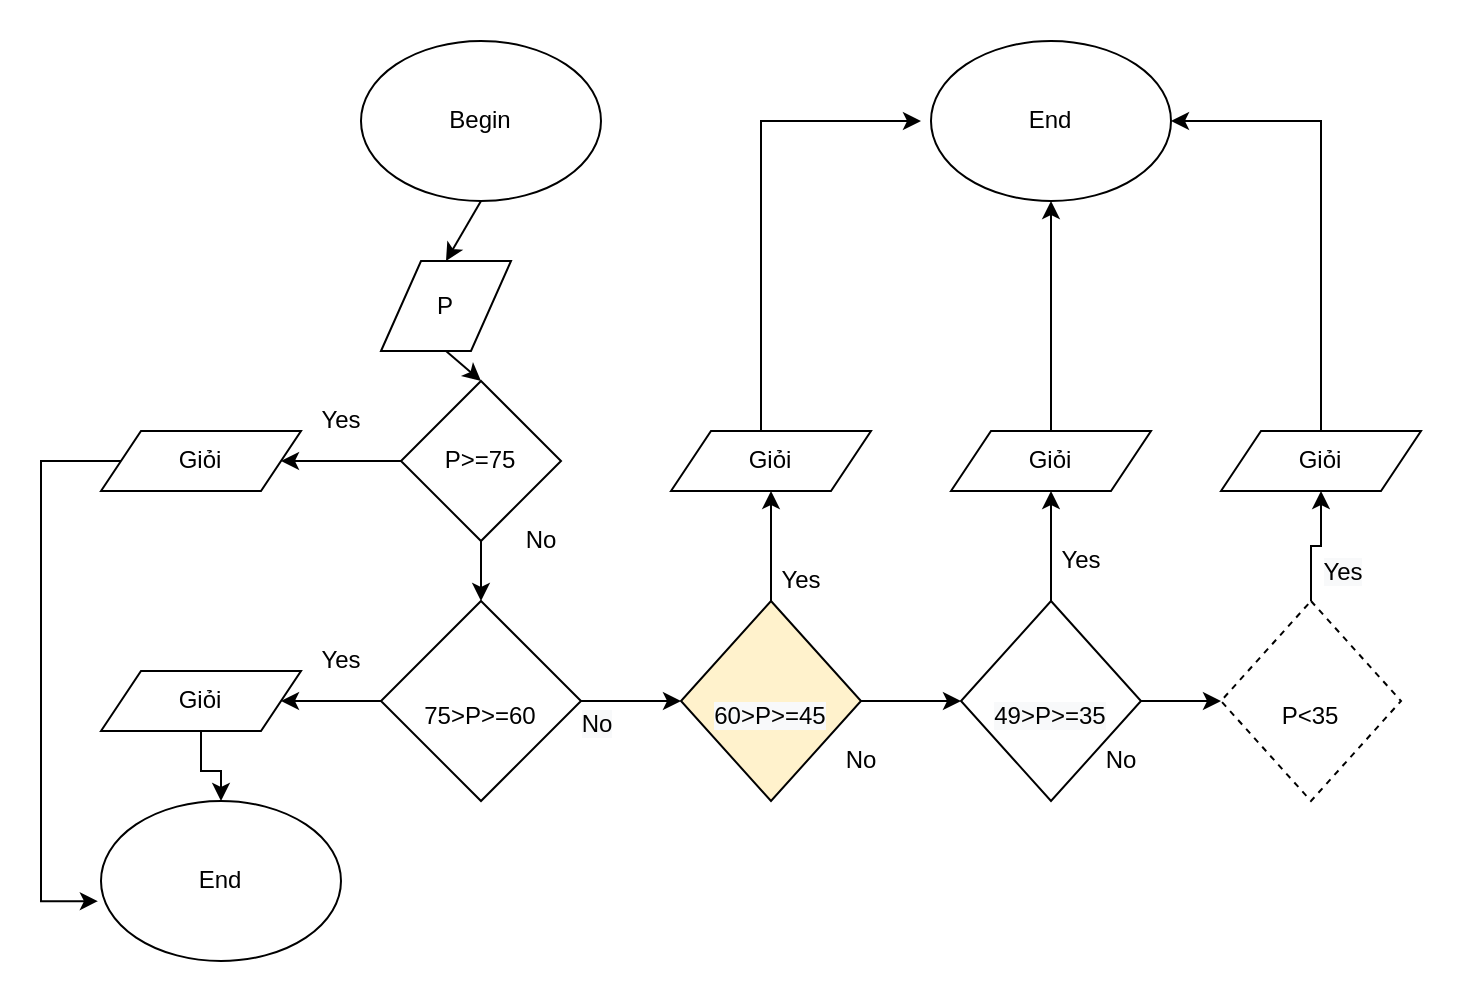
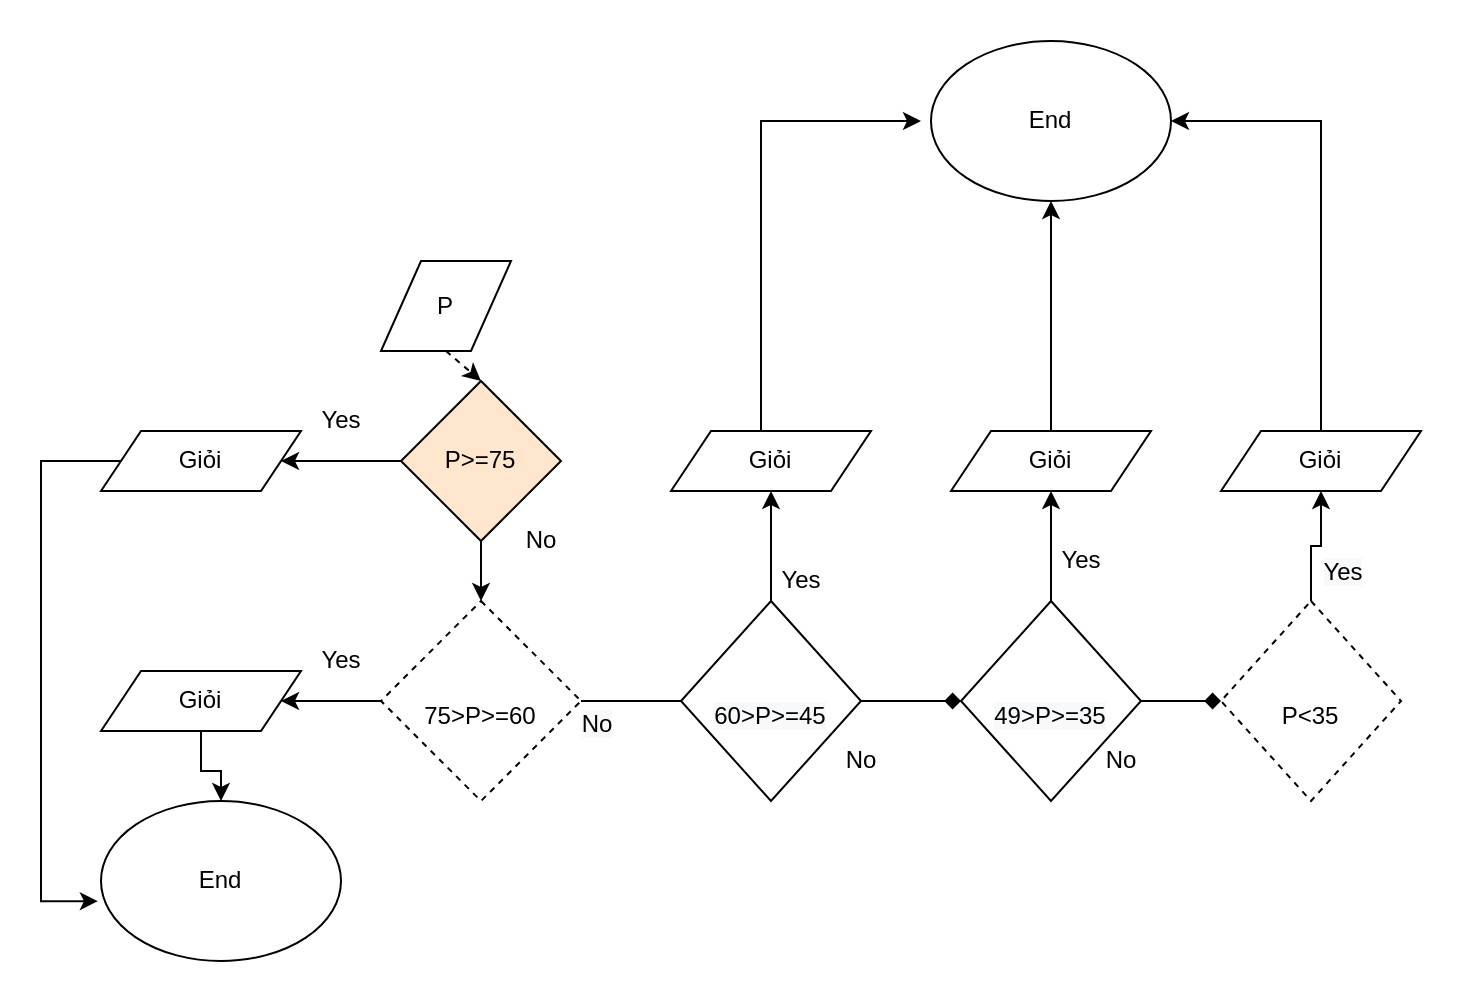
  <mxCell id="0" />
  <mxCell id="1" parent="0" />
- <mxCell id="2" value="Begin" style="ellipse;whiteSpace=wrap;html=1;" vertex="1" parent="1"><mxGeometry x="180" y="20" width="120" height="80" as="geometry" /></mxCell>
  <mxCell id="3" value="P" style="shape=parallelogram;perimeter=parallelogramPerimeter;whiteSpace=wrap;html=1;fixedSize=1;" vertex="1" parent="1"><mxGeometry x="190" y="130" width="65" height="45" as="geometry" /></mxCell>
  <mxCell id="4" value="" style="edgeStyle=orthogonalEdgeStyle;rounded=0;orthogonalLoop=1;jettySize=auto;html=1;" edge="1" parent="1" source="5" target="20"><mxGeometry relative="1" as="geometry" /></mxCell>
- <mxCell id="5" value="P&amp;gt;=75" style="rhombus;whiteSpace=wrap;html=1;" vertex="1" parent="1"><mxGeometry x="200" y="190" width="80" height="80" as="geometry" /></mxCell>
- <mxCell id="6" value="" style="edgeStyle=orthogonalEdgeStyle;rounded=0;orthogonalLoop=1;jettySize=auto;html=1;" edge="1" parent="1" source="9" target="12"><mxGeometry relative="1" as="geometry" /></mxCell>
+ <mxCell id="5" value="P&amp;gt;=75" style="rhombus;whiteSpace=wrap;html=1;fillColor=#ffe6cc;" vertex="1" parent="1"><mxGeometry x="200" y="190" width="80" height="80" as="geometry" /></mxCell>
+ <mxCell id="6" value="" style="edgeStyle=orthogonalEdgeStyle;rounded=0;orthogonalLoop=1;jettySize=auto;html=1;endArrow=none;" edge="1" parent="1" source="9" target="12"><mxGeometry relative="1" as="geometry" /></mxCell>
  <mxCell id="7" value="&lt;span style=&quot;font-size: 12px ; background-color: rgb(248 , 249 , 250)&quot;&gt;No&lt;/span&gt;" style="edgeLabel;html=1;align=center;verticalAlign=middle;resizable=0;points=[];" vertex="1" connectable="0" parent="6"><mxGeometry x="-0.732" y="-11" relative="1" as="geometry"><mxPoint as="offset" /></mxGeometry></mxCell>
  <mxCell id="8" value="" style="edgeStyle=orthogonalEdgeStyle;rounded=0;orthogonalLoop=1;jettySize=auto;html=1;" edge="1" parent="1" source="9" target="22"><mxGeometry relative="1" as="geometry" /></mxCell>
- <mxCell id="9" value="&lt;br&gt;&lt;span style=&quot;font-family: &amp;#34;helvetica&amp;#34;&quot;&gt;75&amp;gt;P&amp;gt;=60&lt;/span&gt;" style="rhombus;whiteSpace=wrap;html=1;" vertex="1" parent="1"><mxGeometry x="190" y="300" width="100" height="100" as="geometry" /></mxCell>
- <mxCell id="10" value="" style="edgeStyle=orthogonalEdgeStyle;rounded=0;orthogonalLoop=1;jettySize=auto;html=1;" edge="1" parent="1" source="12" target="15"><mxGeometry relative="1" as="geometry" /></mxCell>
+ <mxCell id="9" value="&lt;br&gt;&lt;span style=&quot;font-family: &amp;#34;helvetica&amp;#34;&quot;&gt;75&amp;gt;P&amp;gt;=60&lt;/span&gt;" style="rhombus;whiteSpace=wrap;html=1;dashed=1;" vertex="1" parent="1"><mxGeometry x="190" y="300" width="100" height="100" as="geometry" /></mxCell>
+ <mxCell id="10" value="" style="edgeStyle=orthogonalEdgeStyle;rounded=0;orthogonalLoop=1;jettySize=auto;html=1;endArrow=diamond;" edge="1" parent="1" source="12" target="15"><mxGeometry relative="1" as="geometry" /></mxCell>
  <mxCell id="11" value="" style="edgeStyle=orthogonalEdgeStyle;rounded=0;orthogonalLoop=1;jettySize=auto;html=1;" edge="1" parent="1" source="12" target="24"><mxGeometry relative="1" as="geometry" /></mxCell>
- <mxCell id="12" value="&lt;br&gt;&lt;span style=&quot;color: rgb(0 , 0 , 0) ; font-family: &amp;#34;helvetica&amp;#34; ; font-size: 12px ; font-style: normal ; font-weight: 400 ; letter-spacing: normal ; text-align: center ; text-indent: 0px ; text-transform: none ; word-spacing: 0px ; background-color: rgb(248 , 249 , 250) ; display: inline ; float: none&quot;&gt;60&amp;gt;P&amp;gt;=45&lt;/span&gt;&lt;br&gt;" style="rhombus;whiteSpace=wrap;html=1;fillColor=#fff2cc;" vertex="1" parent="1"><mxGeometry x="340" y="300" width="90" height="100" as="geometry" /></mxCell>
- <mxCell id="13" value="" style="edgeStyle=orthogonalEdgeStyle;rounded=0;orthogonalLoop=1;jettySize=auto;html=1;" edge="1" parent="1" source="15" target="18"><mxGeometry relative="1" as="geometry" /></mxCell>
+ <mxCell id="12" value="&lt;br&gt;&lt;span style=&quot;color: rgb(0 , 0 , 0) ; font-family: &amp;#34;helvetica&amp;#34; ; font-size: 12px ; font-style: normal ; font-weight: 400 ; letter-spacing: normal ; text-align: center ; text-indent: 0px ; text-transform: none ; word-spacing: 0px ; background-color: rgb(248 , 249 , 250) ; display: inline ; float: none&quot;&gt;60&amp;gt;P&amp;gt;=45&lt;/span&gt;&lt;br&gt;" style="rhombus;whiteSpace=wrap;html=1;" vertex="1" parent="1"><mxGeometry x="340" y="300" width="90" height="100" as="geometry" /></mxCell>
+ <mxCell id="13" value="" style="edgeStyle=orthogonalEdgeStyle;rounded=0;orthogonalLoop=1;jettySize=auto;html=1;endArrow=diamond;" edge="1" parent="1" source="15" target="18"><mxGeometry relative="1" as="geometry" /></mxCell>
  <mxCell id="14" value="" style="edgeStyle=orthogonalEdgeStyle;rounded=0;orthogonalLoop=1;jettySize=auto;html=1;" edge="1" parent="1" source="15" target="26"><mxGeometry relative="1" as="geometry" /></mxCell>
  <mxCell id="15" value="&lt;br&gt;&lt;span style=&quot;color: rgb(0 , 0 , 0) ; font-family: &amp;#34;helvetica&amp;#34; ; font-size: 12px ; font-style: normal ; font-weight: 400 ; letter-spacing: normal ; text-align: center ; text-indent: 0px ; text-transform: none ; word-spacing: 0px ; background-color: rgb(248 , 249 , 250) ; display: inline ; float: none&quot;&gt;49&amp;gt;P&amp;gt;=35&lt;/span&gt;" style="rhombus;whiteSpace=wrap;html=1;" vertex="1" parent="1"><mxGeometry x="480" y="300" width="90" height="100" as="geometry" /></mxCell>
  <mxCell id="16" value="" style="edgeStyle=orthogonalEdgeStyle;rounded=0;orthogonalLoop=1;jettySize=auto;html=1;" edge="1" parent="1" source="18" target="28"><mxGeometry relative="1" as="geometry" /></mxCell>
  <mxCell id="17" value="&lt;span style=&quot;font-size: 12px ; background-color: rgb(248 , 249 , 250)&quot;&gt;Yes&lt;/span&gt;" style="edgeLabel;html=1;align=center;verticalAlign=middle;resizable=0;points=[];" vertex="1" connectable="0" parent="16"><mxGeometry x="-0.471" y="-15" relative="1" as="geometry"><mxPoint y="1" as="offset" /></mxGeometry></mxCell>
  <mxCell id="18" value="&lt;br&gt;&lt;font face=&quot;helvetica&quot;&gt;P&amp;lt;35&lt;/font&gt;" style="rhombus;whiteSpace=wrap;html=1;dashed=1;" vertex="1" parent="1"><mxGeometry x="610" y="300" width="90" height="100" as="geometry" /></mxCell>
  <mxCell id="19" style="edgeStyle=orthogonalEdgeStyle;rounded=0;orthogonalLoop=1;jettySize=auto;html=1;entryX=-0.013;entryY=0.626;entryDx=0;entryDy=0;entryPerimeter=0;" edge="1" parent="1" source="20" target="33"><mxGeometry relative="1" as="geometry"><Array as="points"><mxPoint y="230" x="20" /><mxPoint y="450" x="20" /></Array></mxGeometry></mxCell>
  <mxCell id="20" value="Giỏi" style="shape=parallelogram;perimeter=parallelogramPerimeter;whiteSpace=wrap;html=1;fixedSize=1;" vertex="1" parent="1"><mxGeometry x="50" y="215" width="100" height="30" as="geometry" /></mxCell>
  <mxCell id="21" value="" style="edgeStyle=orthogonalEdgeStyle;rounded=0;orthogonalLoop=1;jettySize=auto;html=1;" edge="1" parent="1" source="22" target="33"><mxGeometry relative="1" as="geometry" /></mxCell>
  <mxCell id="22" value="Giỏi" style="shape=parallelogram;perimeter=parallelogramPerimeter;whiteSpace=wrap;html=1;fixedSize=1;" vertex="1" parent="1"><mxGeometry x="50" y="335" width="100" height="30" as="geometry" /></mxCell>
  <mxCell id="23" style="edgeStyle=orthogonalEdgeStyle;rounded=0;orthogonalLoop=1;jettySize=auto;html=1;" edge="1" parent="1" source="24"><mxGeometry relative="1" as="geometry"><mxPoint x="460" y="60" as="targetPoint" /><Array as="points"><mxPoint x="380" y="230" /><mxPoint x="380" y="60" /></Array></mxGeometry></mxCell>
  <mxCell id="24" value="Giỏi" style="shape=parallelogram;perimeter=parallelogramPerimeter;whiteSpace=wrap;html=1;fixedSize=1;" vertex="1" parent="1"><mxGeometry x="335" y="215" width="100" height="30" as="geometry" /></mxCell>
  <mxCell id="25" value="" style="edgeStyle=orthogonalEdgeStyle;rounded=0;orthogonalLoop=1;jettySize=auto;html=1;" edge="1" parent="1" source="26" target="29"><mxGeometry relative="1" as="geometry" /></mxCell>
  <mxCell id="26" value="Giỏi" style="shape=parallelogram;perimeter=parallelogramPerimeter;whiteSpace=wrap;html=1;fixedSize=1;" vertex="1" parent="1"><mxGeometry x="475" y="215" width="100" height="30" as="geometry" /></mxCell>
  <mxCell id="27" style="edgeStyle=orthogonalEdgeStyle;rounded=0;orthogonalLoop=1;jettySize=auto;html=1;entryX=1;entryY=0.5;entryDx=0;entryDy=0;" edge="1" parent="1" source="28" target="29"><mxGeometry relative="1" as="geometry"><Array as="points"><mxPoint x="660" y="60" /></Array></mxGeometry></mxCell>
  <mxCell id="28" value="Giỏi" style="shape=parallelogram;perimeter=parallelogramPerimeter;whiteSpace=wrap;html=1;fixedSize=1;" vertex="1" parent="1"><mxGeometry x="610" y="215" width="100" height="30" as="geometry" /></mxCell>
  <mxCell id="29" value="End" style="ellipse;whiteSpace=wrap;html=1;" vertex="1" parent="1"><mxGeometry x="465" y="20" width="120" height="80" as="geometry" /></mxCell>
- <mxCell id="30" value="" style="endArrow=classic;html=1;exitX=0.5;exitY=1;exitDx=0;exitDy=0;entryX=0.5;entryY=0;entryDx=0;entryDy=0;" edge="1" parent="1" source="2" target="3"><mxGeometry width="50" height="50" relative="1" as="geometry"><mxPoint x="430" y="220" as="sourcePoint" /><mxPoint x="480" y="170" as="targetPoint" /></mxGeometry></mxCell>
- <mxCell id="31" value="" style="endArrow=classic;html=1;exitX=0.5;exitY=1;exitDx=0;exitDy=0;entryX=0.5;entryY=0;entryDx=0;entryDy=0;" edge="1" parent="1" source="3" target="5"><mxGeometry width="50" height="50" relative="1" as="geometry"><mxPoint x="250" y="110" as="sourcePoint" /><mxPoint x="250" y="140" as="targetPoint" /></mxGeometry></mxCell>
+ <mxCell id="31" value="" style="endArrow=classic;html=1;exitX=0.5;exitY=1;exitDx=0;exitDy=0;entryX=0.5;entryY=0;entryDx=0;entryDy=0;dashed=1;" edge="1" parent="1" source="3" target="5"><mxGeometry width="50" height="50" relative="1" as="geometry"><mxPoint x="250" y="110" as="sourcePoint" /><mxPoint x="250" y="140" as="targetPoint" /></mxGeometry></mxCell>
  <mxCell id="32" value="" style="endArrow=classic;html=1;entryX=0.5;entryY=0;entryDx=0;entryDy=0;" edge="1" parent="1" target="9"><mxGeometry width="50" height="50" relative="1" as="geometry"><mxPoint x="240" y="270" as="sourcePoint" /><mxPoint x="260" y="150" as="targetPoint" /></mxGeometry></mxCell>
  <mxCell id="33" value="End" style="ellipse;whiteSpace=wrap;html=1;" vertex="1" parent="1"><mxGeometry x="50" y="400" width="120" height="80" as="geometry" /></mxCell>
  <mxCell id="34" value="No" style="text;html=1;align=center;verticalAlign=middle;resizable=0;points=[];autosize=1;" vertex="1" parent="1"><mxGeometry x="255" y="260" width="30" height="20" as="geometry" /></mxCell>
  <mxCell id="35" value="Yes" style="text;html=1;align=center;verticalAlign=middle;resizable=0;points=[];autosize=1;" vertex="1" parent="1"><mxGeometry x="150" y="200" width="40" height="20" as="geometry" /></mxCell>
  <mxCell id="36" value="Yes" style="text;html=1;align=center;verticalAlign=middle;resizable=0;points=[];autosize=1;" vertex="1" parent="1"><mxGeometry x="150" y="320" width="40" height="20" as="geometry" /></mxCell>
  <mxCell id="37" value="Yes" style="text;html=1;align=center;verticalAlign=middle;resizable=0;points=[];autosize=1;" vertex="1" parent="1"><mxGeometry x="380" y="280" width="40" height="20" as="geometry" /></mxCell>
  <mxCell id="38" value="Yes" style="text;html=1;align=center;verticalAlign=middle;resizable=0;points=[];autosize=1;" vertex="1" parent="1"><mxGeometry x="520" y="270" width="40" height="20" as="geometry" /></mxCell>
  <mxCell id="39" value="No" style="text;html=1;align=center;verticalAlign=middle;resizable=0;points=[];autosize=1;" vertex="1" parent="1"><mxGeometry x="415" y="370" width="30" height="20" as="geometry" /></mxCell>
  <mxCell id="40" value="No" style="text;html=1;align=center;verticalAlign=middle;resizable=0;points=[];autosize=1;" vertex="1" parent="1"><mxGeometry x="545" y="370" width="30" height="20" as="geometry" /></mxCell>
